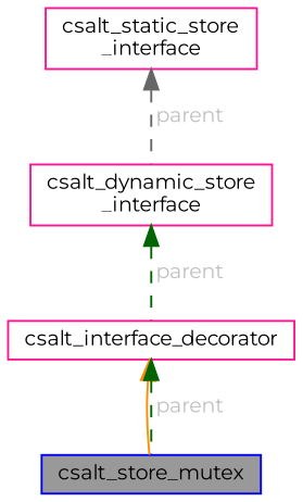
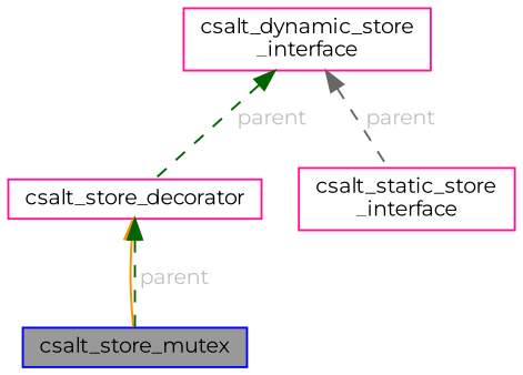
  digraph {
    fontname=Montserrat
    node [color=deeppink fillcolor=white fontname=Montserrat fontsize=10 shape=box style=filled]
    edge [color=darkgreen dir=back fontname=Montserrat fontsize=10 labelfontname=Helvetica labelfontsize=10 style=dashed fontcolor=grey]
    n1 [color=blue fillcolor=grey60 fontcolor=black height=0.2 label=csalt_store_mutex width=0.4]
-   n2 [height=0.2 label=csalt_interface_decorator width=0.4]
+   n2 [height=0.2 label=csalt_store_decorator width=0.4]
    n3 [height=0.2 label="csalt_dynamic_store\l_interface" width=0.4]
    n4 [height=0.2 label="csalt_static_store\l_interface" width=0.4]
    n2 -> n1 [color=darkorange style=solid fontcolor=""]
    n2 -> n1 [label=" parent"]
    n3 -> n2 [label=" parent"]
-   n4 -> n3 [color=gray40 label=" parent"]
+   n3 -> n4 [color=gray40 label=" parent"]
  }
